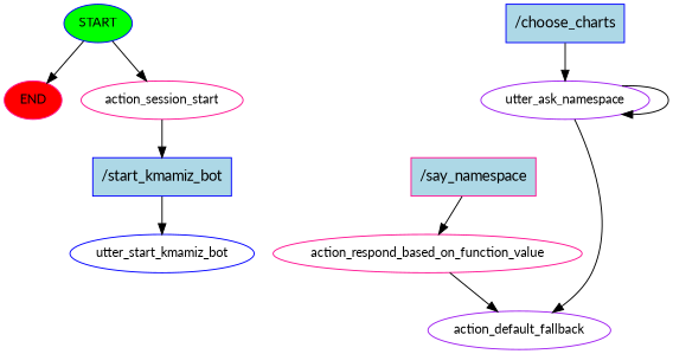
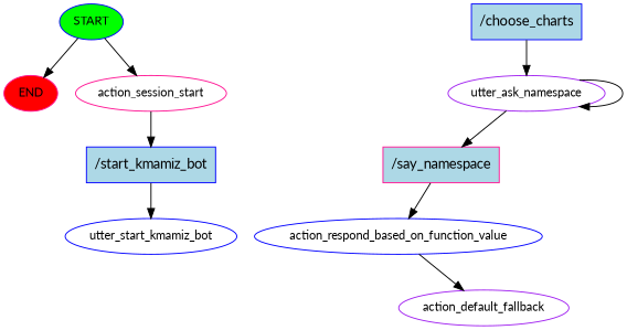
  digraph {
    fontname=Lato
    node [color=blue fontname=Lato fontsize=12]
    edge [fontname=Lato]
    n1 [fillcolor=green label=START style=filled]
    n2 [color=deeppink fillcolor=red label=END style=filled]
    n3 [color=deeppink label=action_session_start]
    n4 [fillcolor=lightblue label="/start_kmamiz_bot" shape=rect style=filled fontsize=""]
    n5 [label=utter_start_kmamiz_bot]
    n6 [fillcolor=lightblue label="/choose_charts" shape=rect style=filled fontsize=""]
    n7 [color=purple label=utter_ask_namespace]
    n8 [color=deeppink fillcolor=lightblue label="/say_namespace" shape=rect style=filled fontsize=""]
-   n9 [color=deeppink label=action_respond_based_on_function_value]
+   n9 [label=action_respond_based_on_function_value]
    n10 [color=purple label=action_default_fallback]
    n1 -> n2
    n1 -> n3
    n3 -> n4
    n4 -> n5
    n6 -> n7
    n7 -> n7
-   n7 -> n10
+   n7 -> n8
    n8 -> n9
    n9 -> n10
  }
